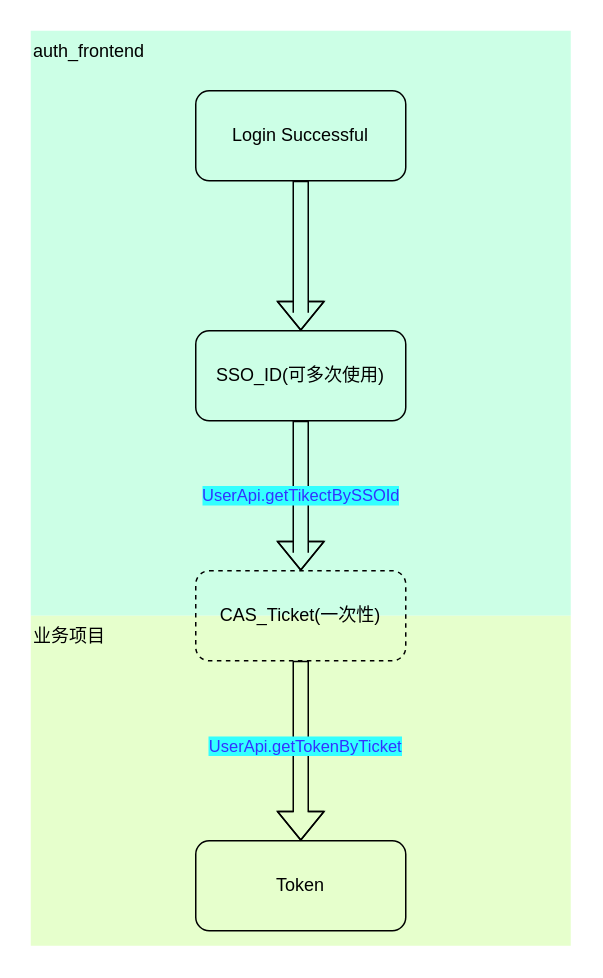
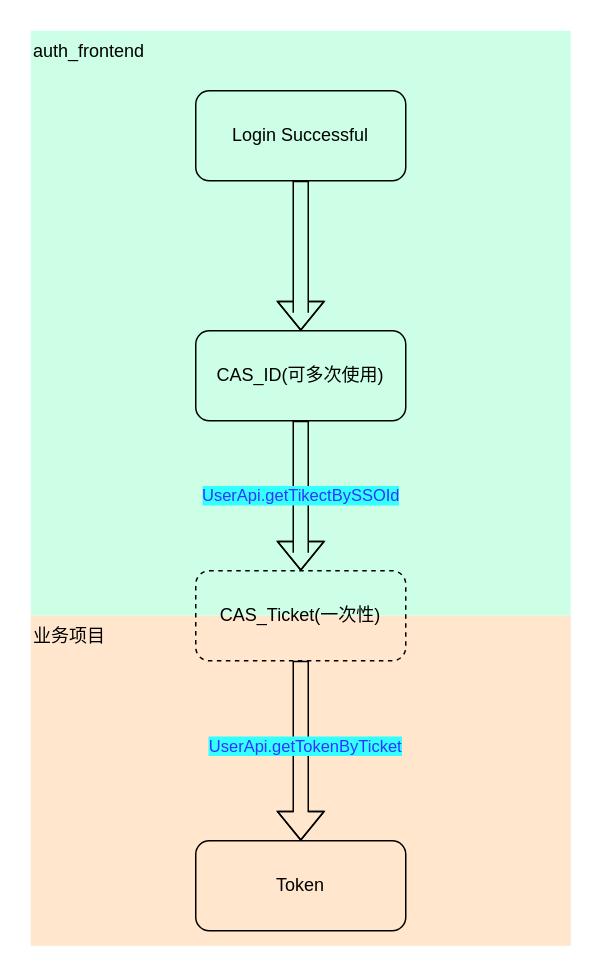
  <mxCell id="0" />
  <mxCell id="1" parent="0" />
  <mxCell id="2" value="auth_frontend" style="rounded=0;whiteSpace=wrap;html=1;fillColor=#CCFFE6;strokeColor=none;align=left;verticalAlign=top;" parent="1" vertex="1"><mxGeometry x="20" y="20" width="360" height="390" as="geometry" /></mxCell>
- <mxCell id="3" value="业务项目" style="rounded=0;whiteSpace=wrap;html=1;fillColor=#E6FFCC;strokeColor=none;align=left;verticalAlign=top;" parent="1" vertex="1"><mxGeometry x="20" y="410" width="360" height="220" as="geometry" /></mxCell>
- <mxCell id="4" value="SSO_ID(可多次使用)" style="rounded=1;whiteSpace=wrap;html=1;fillColor=none;" parent="1" vertex="1"><mxGeometry x="130" y="220" width="140" height="60" as="geometry" /></mxCell>
+ <mxCell id="3" value="业务项目" style="rounded=0;whiteSpace=wrap;html=1;fillColor=#ffe6cc;strokeColor=none;align=left;verticalAlign=top;" parent="1" vertex="1"><mxGeometry x="20" y="410" width="360" height="220" as="geometry" /></mxCell>
+ <mxCell id="4" value="CAS_ID(可多次使用)" style="rounded=1;whiteSpace=wrap;html=1;fillColor=none;" parent="1" vertex="1"><mxGeometry x="130" y="220" width="140" height="60" as="geometry" /></mxCell>
  <mxCell id="5" value="CAS_Ticket(一次性)" style="rounded=1;whiteSpace=wrap;html=1;fillColor=none;dashed=1;" parent="1" vertex="1"><mxGeometry x="130" y="380" width="140" height="60" as="geometry" /></mxCell>
  <mxCell id="6" value="Token" style="rounded=1;whiteSpace=wrap;html=1;fillColor=none;" parent="1" vertex="1"><mxGeometry x="130" y="560" width="140" height="60" as="geometry" /></mxCell>
  <mxCell id="7" value="Login Successful" style="rounded=1;whiteSpace=wrap;html=1;fillColor=none;" parent="1" vertex="1"><mxGeometry x="130" y="60" width="140" height="60" as="geometry" /></mxCell>
  <mxCell id="8" value="" style="shape=flexArrow;endArrow=classic;html=1;rounded=0;exitX=0.5;exitY=1;exitDx=0;exitDy=0;entryX=0.5;entryY=0;entryDx=0;entryDy=0;noEdgeStyle=1;orthogonal=1;" parent="1" source="7" target="4" edge="1"><mxGeometry width="50" height="50" relative="1" as="geometry"><mxPoint x="760" y="250" as="sourcePoint" /><mxPoint x="810" y="200" as="targetPoint" /><Array as="points"><mxPoint x="200" y="132" /><mxPoint x="200" y="208" /></Array></mxGeometry></mxCell>
  <mxCell id="9" value="UserApi.getTikectBySSOId" style="shape=flexArrow;endArrow=classic;html=1;rounded=0;exitX=0.5;exitY=1;exitDx=0;exitDy=0;entryX=0.5;entryY=0;entryDx=0;entryDy=0;noEdgeStyle=1;orthogonal=1;labelBackgroundColor=#33FFFF;fontColor=#3333FF;" parent="1" source="4" target="5" edge="1"><mxGeometry width="50" height="50" relative="1" as="geometry"><mxPoint x="720" y="220" as="sourcePoint" /><mxPoint x="720" y="300" as="targetPoint" /><Array as="points"><mxPoint x="200" y="292" /><mxPoint x="200" y="368" /></Array></mxGeometry></mxCell>
  <mxCell id="10" value="" style="shape=flexArrow;endArrow=classic;html=1;rounded=0;exitX=0.5;exitY=1;exitDx=0;exitDy=0;entryX=0.5;entryY=0;entryDx=0;entryDy=0;noEdgeStyle=1;orthogonal=1;" parent="1" source="5" target="6" edge="1"><mxGeometry width="50" height="50" relative="1" as="geometry"><mxPoint x="720" y="360" as="sourcePoint" /><mxPoint x="720" y="420" as="targetPoint" /><Array as="points"><mxPoint x="200" y="452" /><mxPoint x="200" y="528" /></Array></mxGeometry></mxCell>
  <mxCell id="11" value="UserApi.getTokenByTicket" style="edgeLabel;html=1;align=center;verticalAlign=middle;resizable=0;points=[];fontColor=#3333FF;labelBackgroundColor=#33FFFF;" parent="10" vertex="1" connectable="0"><mxGeometry x="-0.07" y="2" relative="1" as="geometry"><mxPoint as="offset" /></mxGeometry></mxCell>
